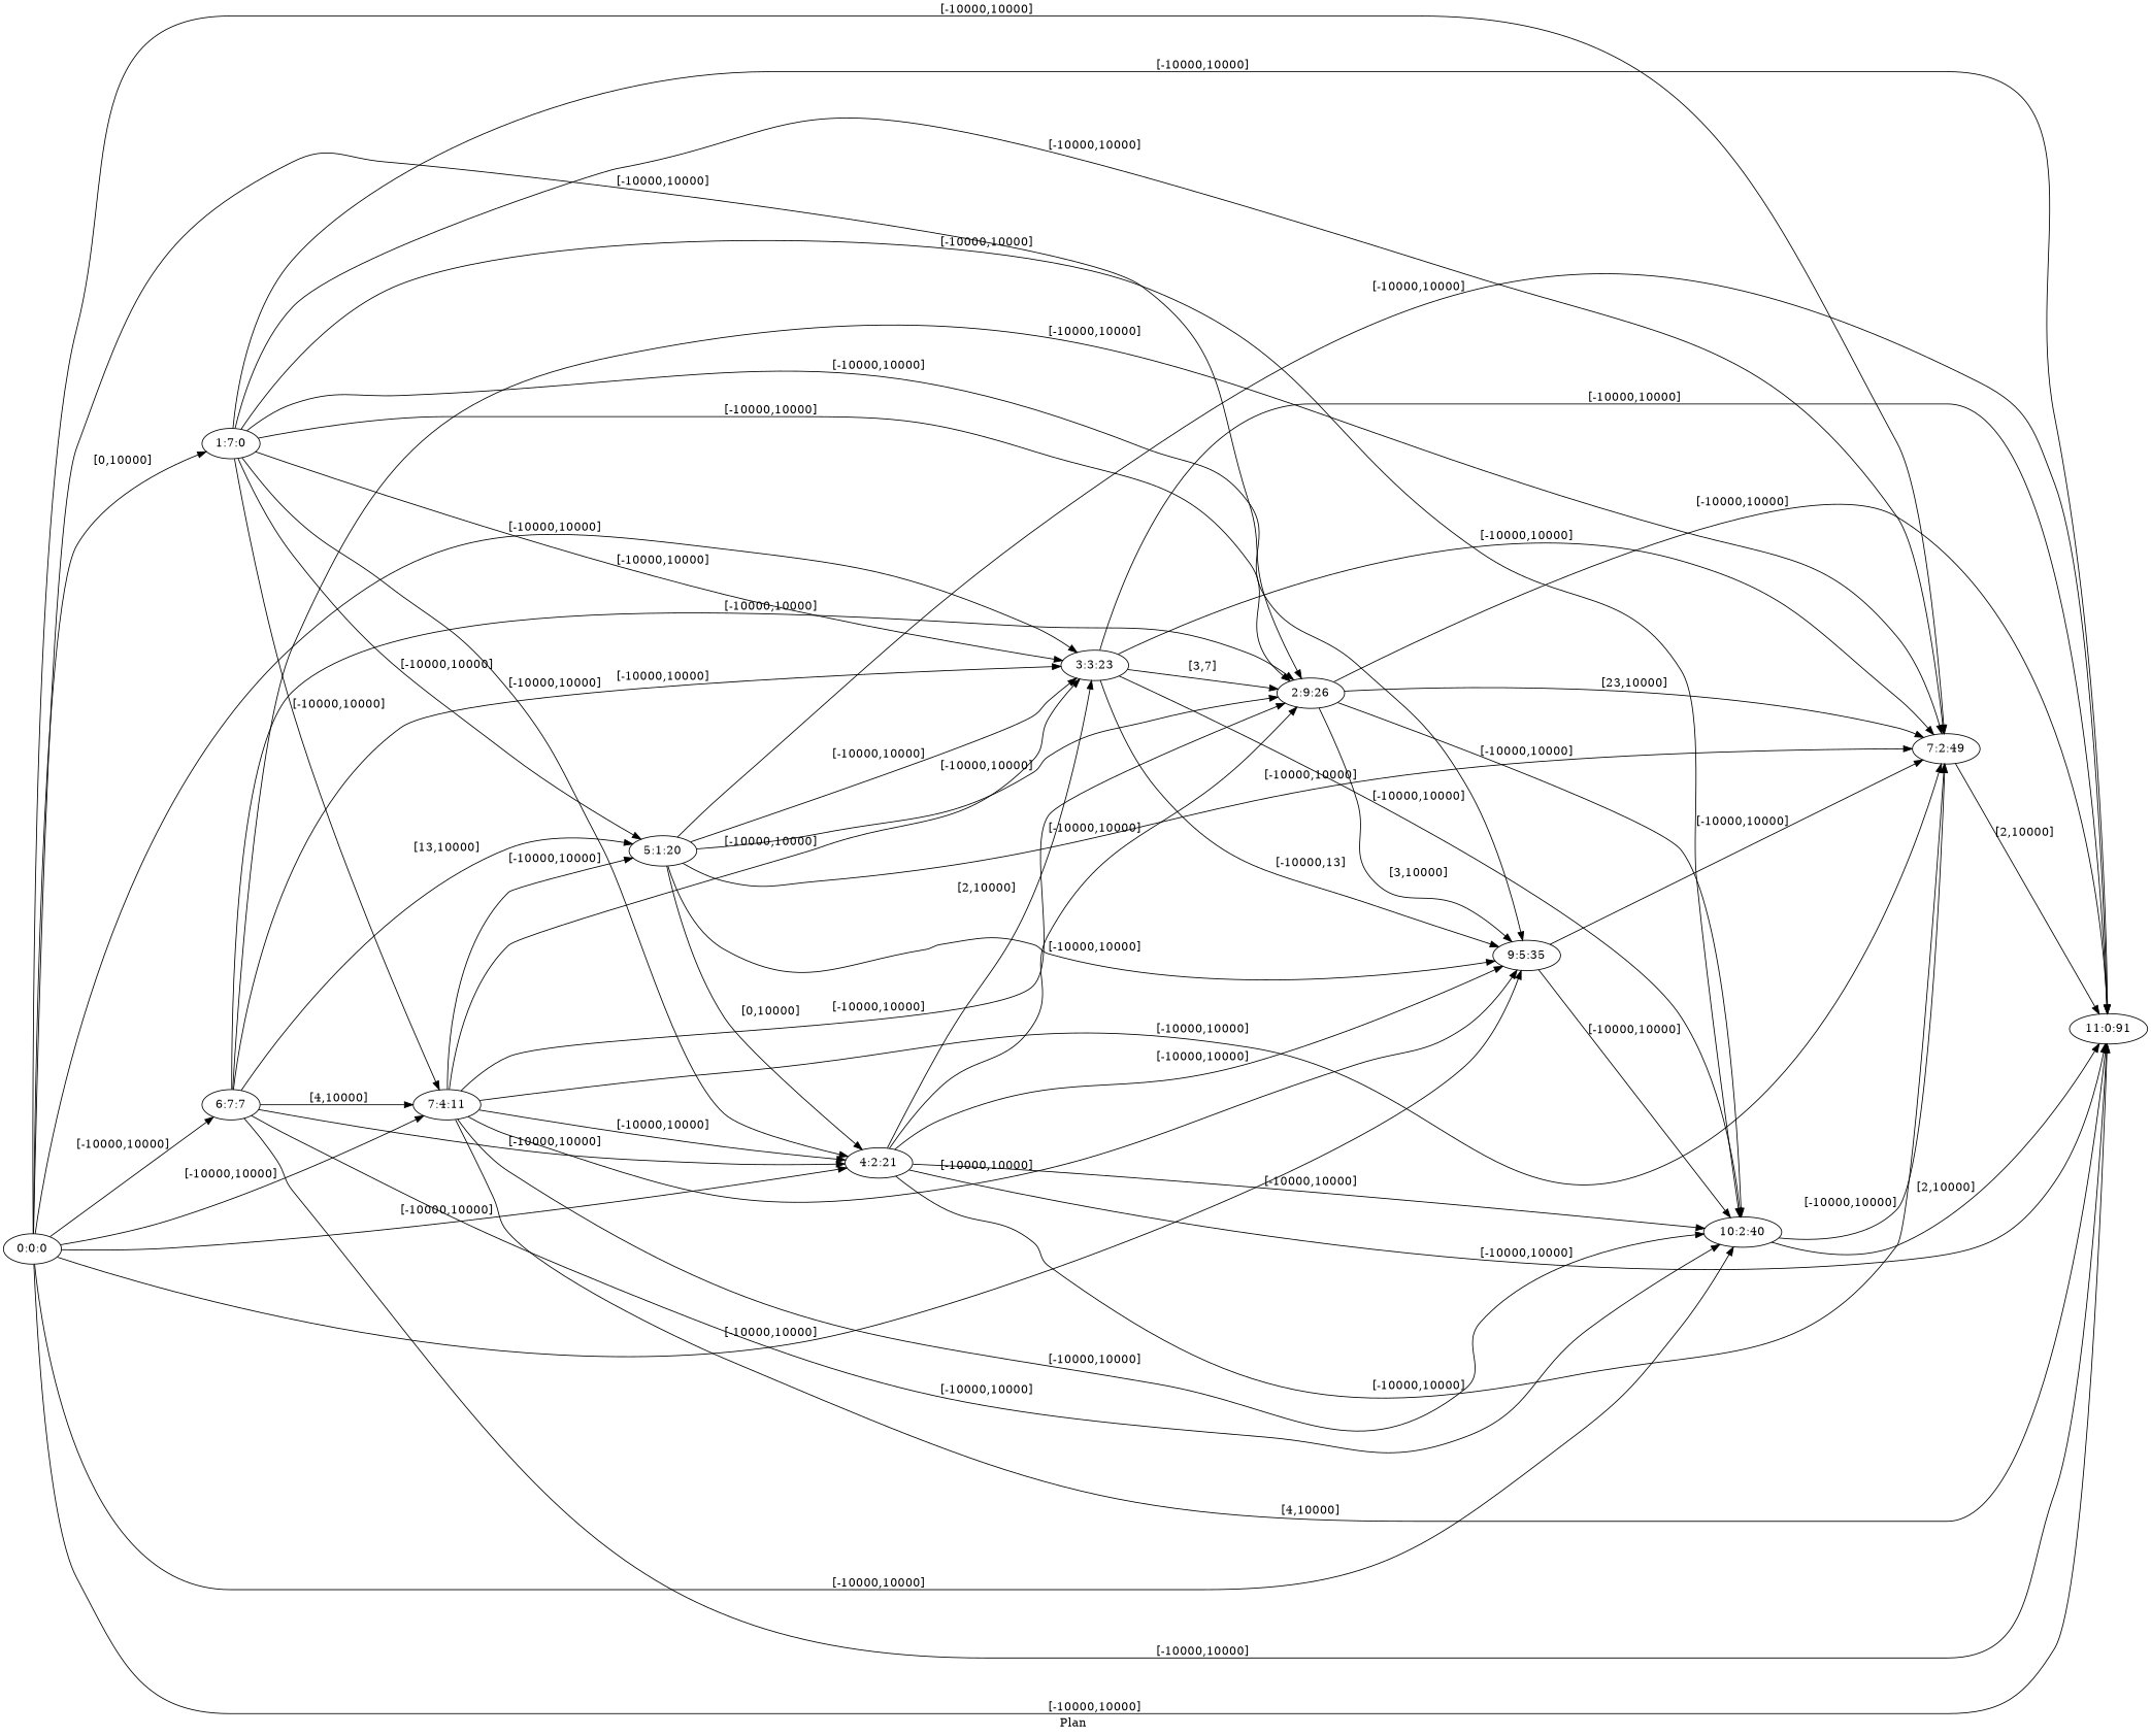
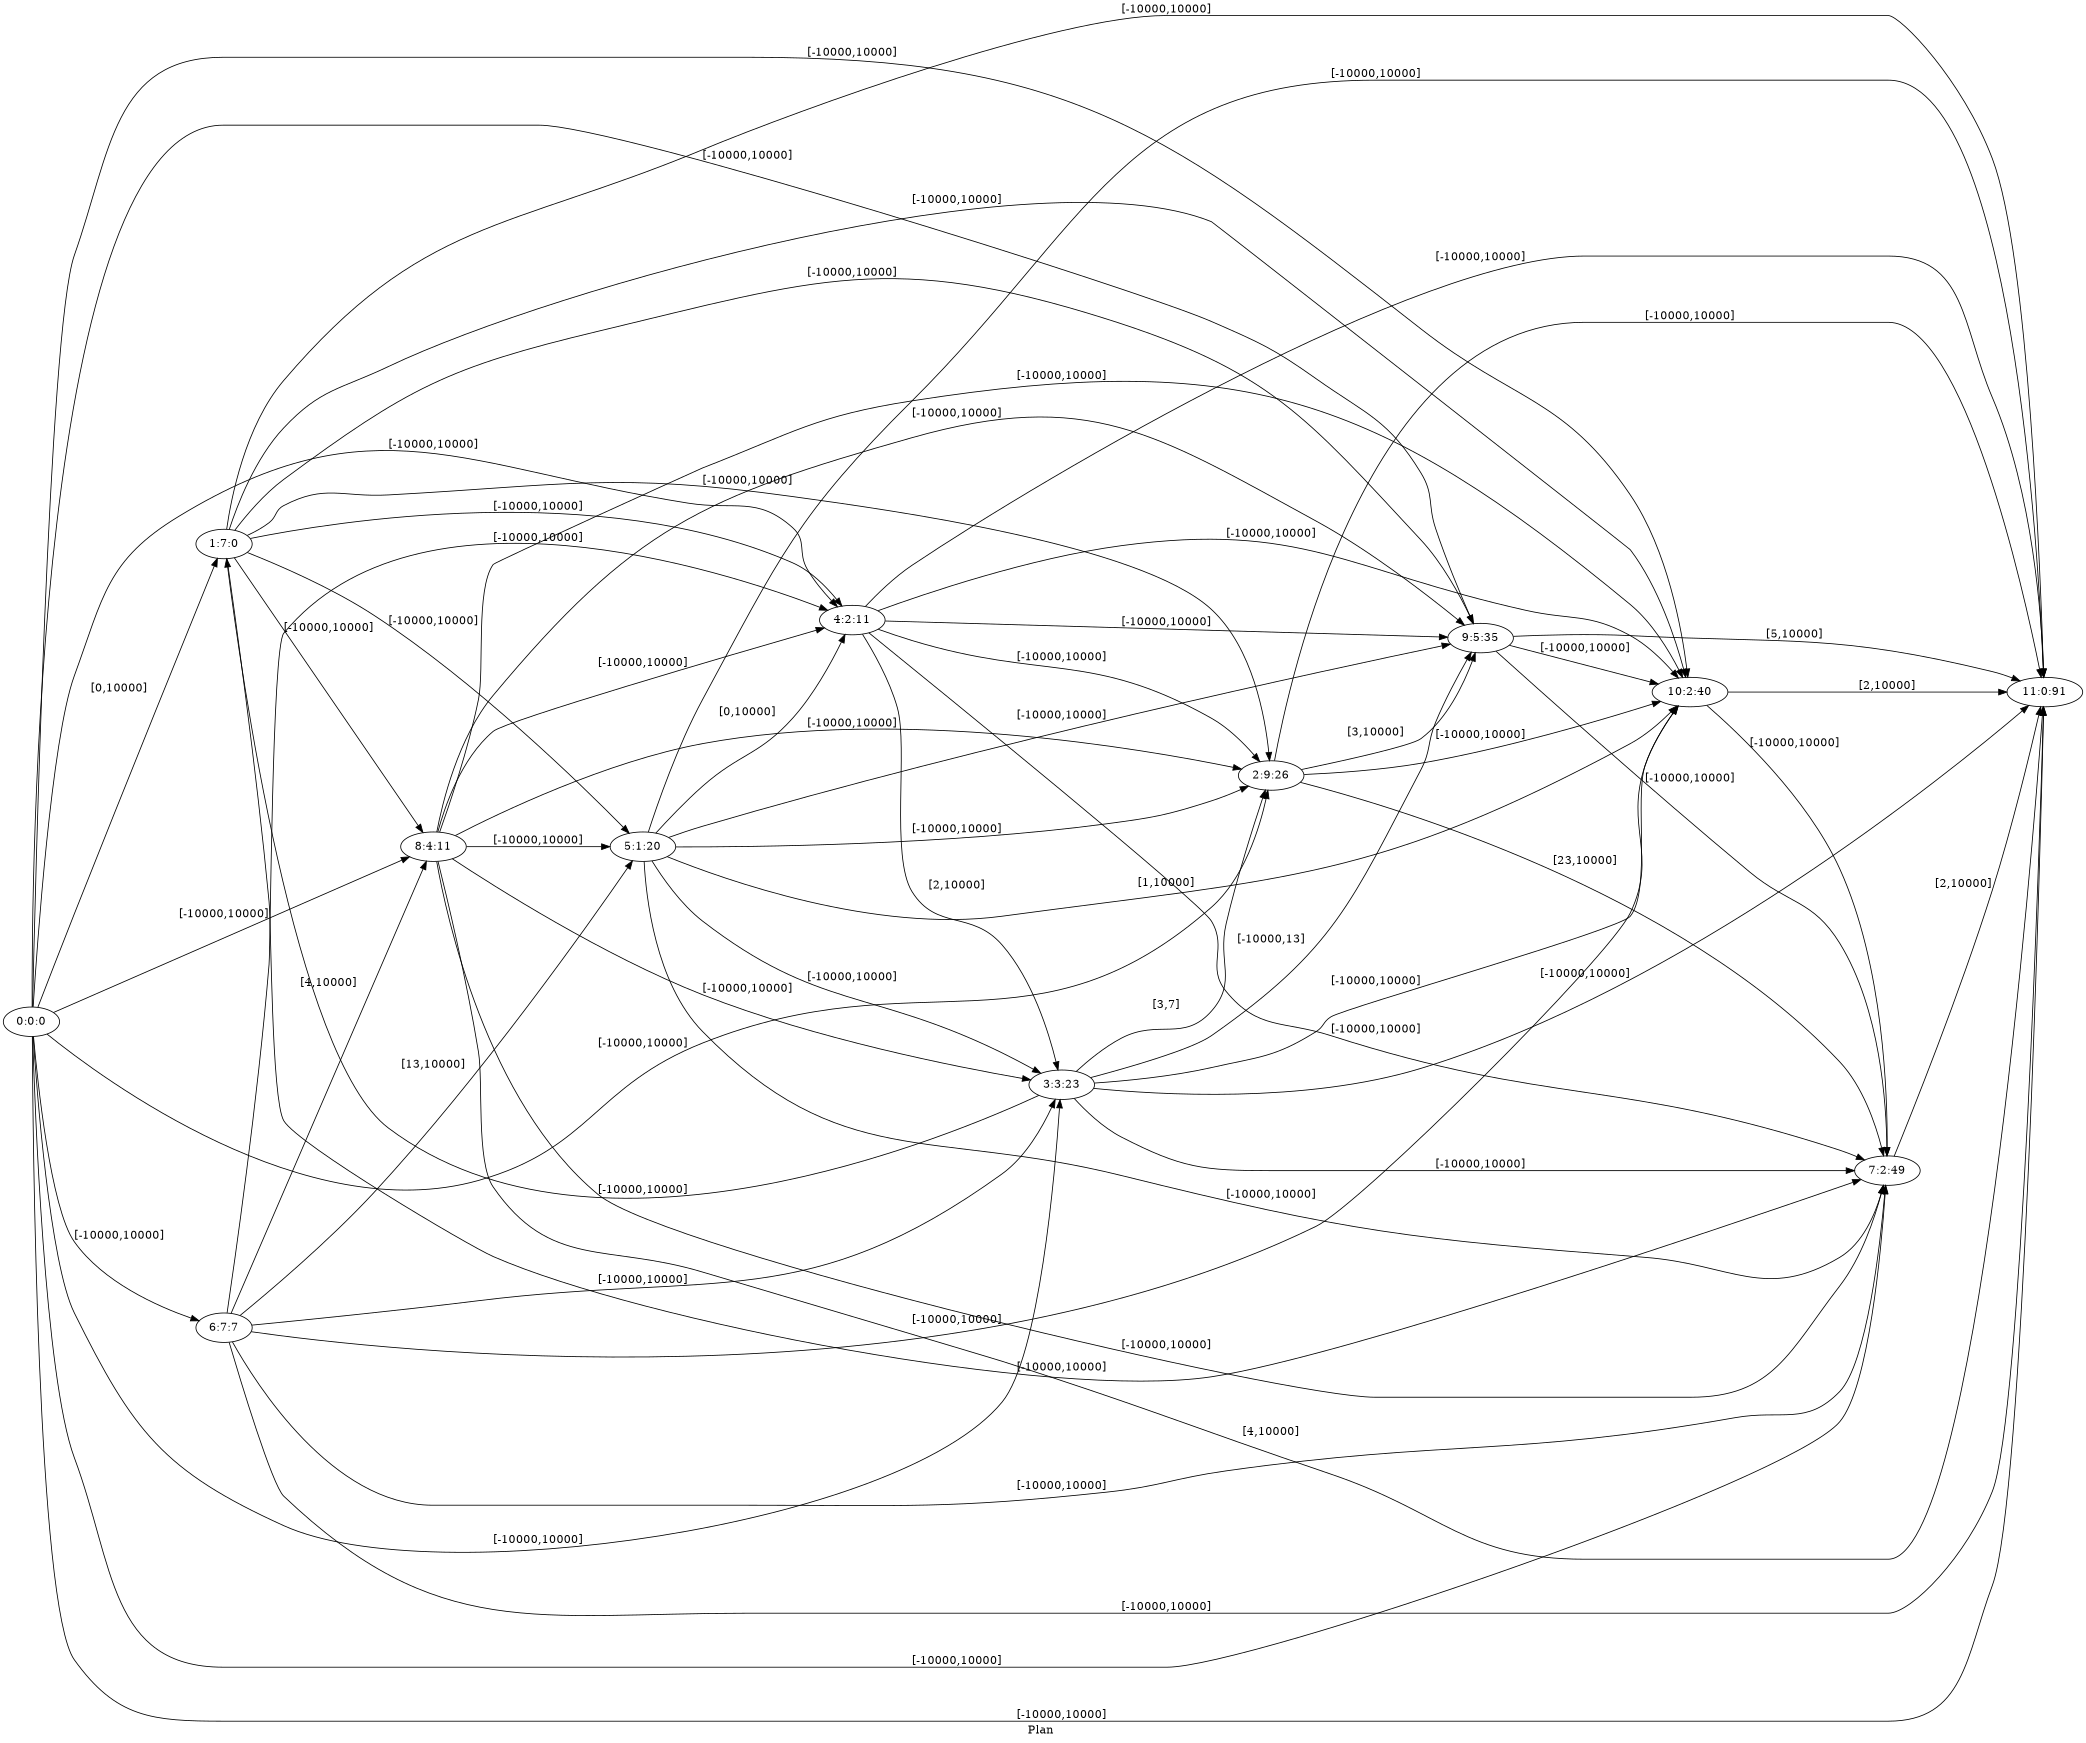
  digraph {
    fldt=0.541322
    label="Plan "
    nodesep=.45
    rankdir=LR
    "0:0:0"
    "1:7:0"
    "2:9:26"
    "3:3:23"
-   "4:2:21"
+   "4:2:21" [label="4:2:11"]
    "6:7:7"
    "7:2:49"
-   "8:4:11" [label="7:4:11"]
+   "8:4:11"
    "9:5:35"
    "10:2:40"
    n11 [label="11:0:91"]
    "5:1:20"
    "0:0:0" -> "1:7:0" [label="[0,10000]"]
    "0:0:0" -> "2:9:26" [label="[-10000,10000]"]
    "0:0:0" -> "3:3:23" [label="[-10000,10000]"]
    "0:0:0" -> "4:2:21" [label="[-10000,10000]"]
    "0:0:0" -> "6:7:7" [label="[-10000,10000]"]
    "0:0:0" -> "7:2:49" [label="[-10000,10000]"]
    "0:0:0" -> "8:4:11" [label="[-10000,10000]"]
    "0:0:0" -> "9:5:35" [label="[-10000,10000]"]
    "0:0:0" -> "10:2:40" [label="[-10000,10000]"]
    "0:0:0" -> n11 [label="[-10000,10000]"]
    "1:7:0" -> "2:9:26" [label="[-10000,10000]"]
-   "1:7:0" -> "3:3:23" [label="[-10000,10000]"]
+   "3:3:23" -> "1:7:0" [label="[-10000,10000]"]
    "1:7:0" -> "4:2:21" [label="[-10000,10000]"]
    "1:7:0" -> "7:2:49" [label="[-10000,10000]"]
    "1:7:0" -> "8:4:11" [label="[-10000,10000]"]
    "1:7:0" -> "9:5:35" [label="[-10000,10000]"]
    "1:7:0" -> "10:2:40" [label="[-10000,10000]"]
    "1:7:0" -> n11 [label="[-10000,10000]"]
    "1:7:0" -> "5:1:20" [label="[-10000,10000]"]
    "2:9:26" -> "7:2:49" [label="[23,10000]"]
    "2:9:26" -> "9:5:35" [label="[3,10000]"]
    "2:9:26" -> "10:2:40" [label="[-10000,10000]"]
    "2:9:26" -> n11 [label="[-10000,10000]"]
    "3:3:23" -> "2:9:26" [label="[3,7]"]
    "3:3:23" -> "7:2:49" [label="[-10000,10000]"]
    "3:3:23" -> "9:5:35" [label="[-10000,13]"]
    "3:3:23" -> "10:2:40" [label="[-10000,10000]"]
    "3:3:23" -> n11 [label="[-10000,10000]"]
    "4:2:21" -> "2:9:26" [label="[-10000,10000]"]
    "4:2:21" -> "3:3:23" [label="[2,10000]"]
    "4:2:21" -> "7:2:49" [label="[-10000,10000]"]
    "4:2:21" -> "9:5:35" [label="[-10000,10000]"]
    "4:2:21" -> "10:2:40" [label="[-10000,10000]"]
    "4:2:21" -> n11 [label="[-10000,10000]"]
-   "6:7:7" -> "2:9:26" [label="[-10000,10000]"]
    "6:7:7" -> "3:3:23" [label="[-10000,10000]"]
    "6:7:7" -> "4:2:21" [label="[-10000,10000]"]
    "6:7:7" -> "7:2:49" [label="[-10000,10000]"]
    "6:7:7" -> "8:4:11" [label="[4,10000]"]
    "6:7:7" -> "10:2:40" [label="[-10000,10000]"]
    "6:7:7" -> n11 [label="[-10000,10000]"]
    "6:7:7" -> "5:1:20" [label="[13,10000]"]
    "7:2:49" -> n11 [label="[2,10000]"]
    "8:4:11" -> "2:9:26" [label="[-10000,10000]"]
    "8:4:11" -> "3:3:23" [label="[-10000,10000]"]
    "8:4:11" -> "4:2:21" [label="[-10000,10000]"]
    "8:4:11" -> "7:2:49" [label="[-10000,10000]"]
    "8:4:11" -> "9:5:35" [label="[-10000,10000]"]
    "8:4:11" -> "10:2:40" [label="[-10000,10000]"]
    "8:4:11" -> n11 [label="[4,10000]"]
    "8:4:11" -> "5:1:20" [label="[-10000,10000]"]
    "9:5:35" -> "7:2:49" [label="[-10000,10000]"]
    "9:5:35" -> "10:2:40" [label="[-10000,10000]"]
+   "9:5:35" -> n11 [label="[5,10000]"]
    "10:2:40" -> "7:2:49" [label="[-10000,10000]"]
    "10:2:40" -> n11 [label="[2,10000]"]
    "5:1:20" -> "2:9:26" [label="[-10000,10000]"]
    "5:1:20" -> "3:3:23" [label="[-10000,10000]"]
    "5:1:20" -> "4:2:21" [label="[0,10000]"]
    "5:1:20" -> "7:2:49" [label="[-10000,10000]"]
    "5:1:20" -> "9:5:35" [label="[-10000,10000]"]
+   "5:1:20" -> "10:2:40" [label="[1,10000]"]
    "5:1:20" -> n11 [label="[-10000,10000]"]
  }
